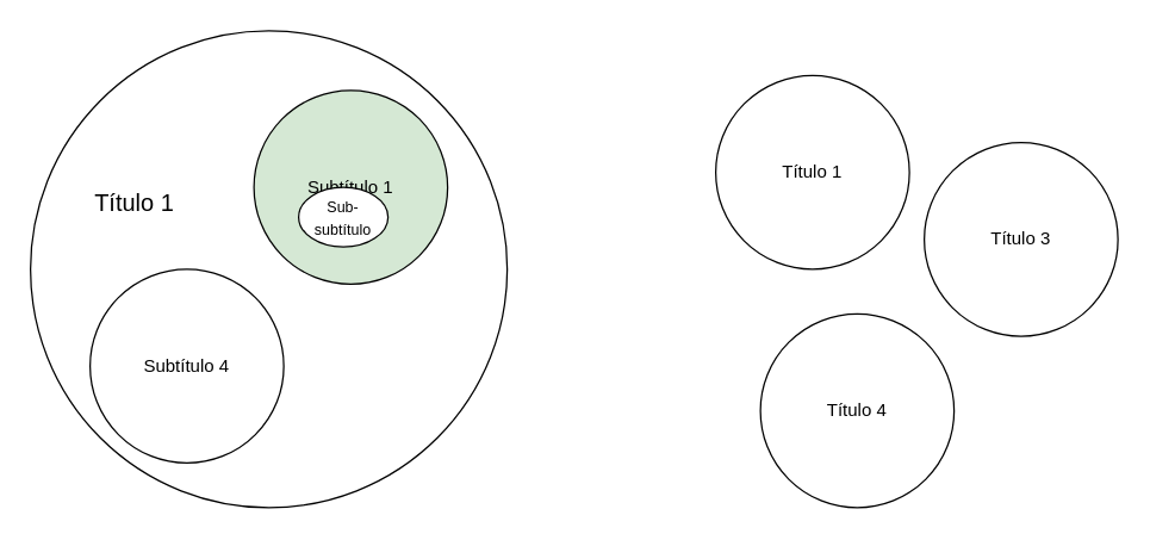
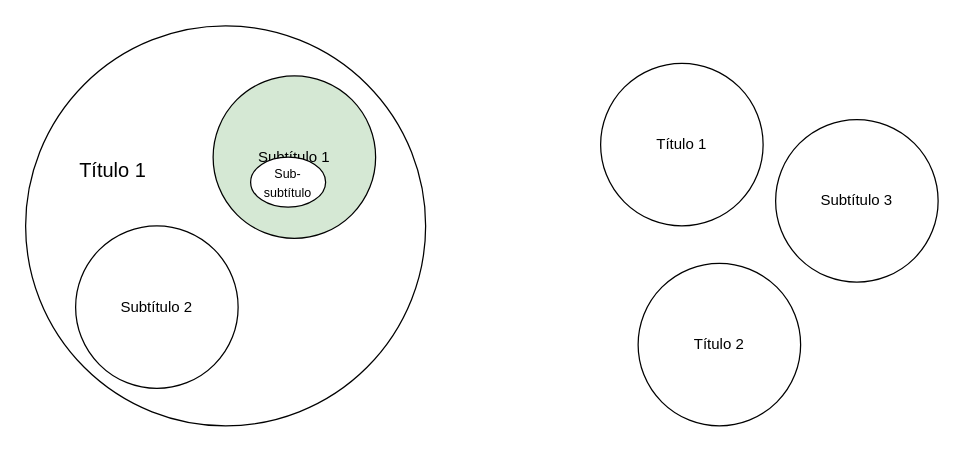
  <mxCell id="0" />
  <mxCell id="1" parent="0" />
  <mxCell id="2" value="" style="ellipse;whiteSpace=wrap;html=1;aspect=fixed;" vertex="1" parent="1"><mxGeometry x="20" y="20" width="320" height="320" as="geometry" /></mxCell>
  <mxCell id="3" value="Título 1" style="ellipse;whiteSpace=wrap;html=1;aspect=fixed;" vertex="1" parent="1"><mxGeometry x="480" y="50" width="130" height="130" as="geometry" /></mxCell>
- <mxCell id="4" value="Título 4" style="ellipse;whiteSpace=wrap;html=1;aspect=fixed;" vertex="1" parent="1"><mxGeometry x="510" y="210" width="130" height="130" as="geometry" /></mxCell>
- <mxCell id="5" value="Título 3" style="ellipse;whiteSpace=wrap;html=1;aspect=fixed;" vertex="1" parent="1"><mxGeometry x="620" y="95" width="130" height="130" as="geometry" /></mxCell>
- <mxCell id="6" value="Subtítulo 4" style="ellipse;whiteSpace=wrap;html=1;aspect=fixed;" vertex="1" parent="1"><mxGeometry x="60" y="180" width="130" height="130" as="geometry" /></mxCell>
+ <mxCell id="4" value="Título 2" style="ellipse;whiteSpace=wrap;html=1;aspect=fixed;" vertex="1" parent="1"><mxGeometry x="510" y="210" width="130" height="130" as="geometry" /></mxCell>
+ <mxCell id="5" value="Subtítulo 3" style="ellipse;whiteSpace=wrap;html=1;aspect=fixed;" vertex="1" parent="1"><mxGeometry x="620" y="95" width="130" height="130" as="geometry" /></mxCell>
+ <mxCell id="6" value="Subtítulo 2" style="ellipse;whiteSpace=wrap;html=1;aspect=fixed;" vertex="1" parent="1"><mxGeometry x="60" y="180" width="130" height="130" as="geometry" /></mxCell>
  <mxCell id="7" value="Subtítulo 1" style="ellipse;whiteSpace=wrap;html=1;aspect=fixed;fillColor=#d5e8d4;" vertex="1" parent="1"><mxGeometry x="170" y="60" width="130" height="130" as="geometry" /></mxCell>
  <mxCell id="8" value="&lt;font style=&quot;font-size: 16px;&quot;&gt;Título 1&lt;/font&gt;" style="text;html=1;strokeColor=none;fillColor=none;align=center;verticalAlign=middle;whiteSpace=wrap;rounded=0;" vertex="1" parent="1"><mxGeometry x="60" y="120" width="60" height="30" as="geometry" /></mxCell>
  <mxCell id="9" value="&lt;font style=&quot;font-size: 10px;&quot;&gt;Sub-subtítulo&lt;/font&gt;" style="ellipse;whiteSpace=wrap;html=1;" vertex="1" parent="1"><mxGeometry x="200" y="125" width="60" height="40" as="geometry" /></mxCell>
